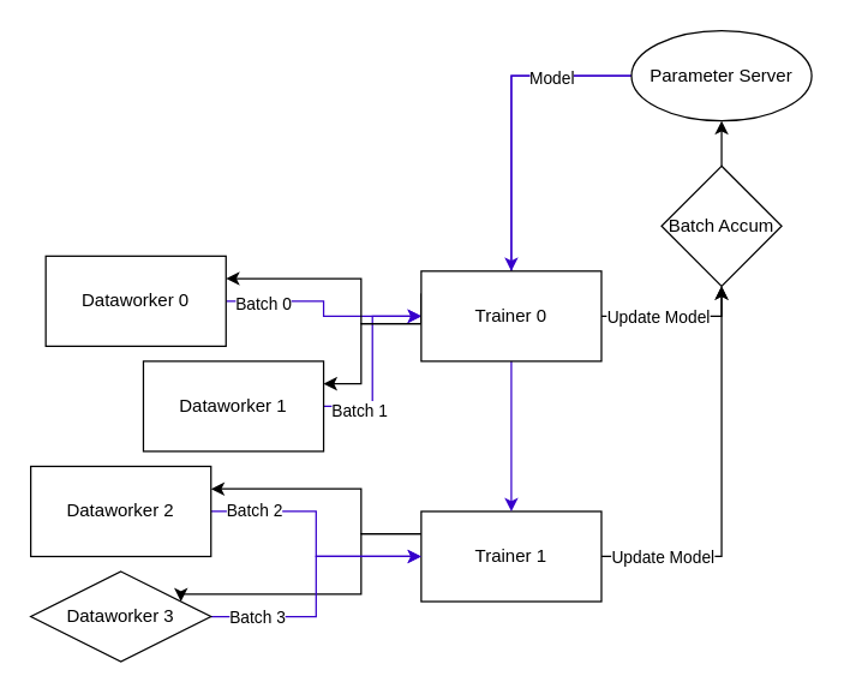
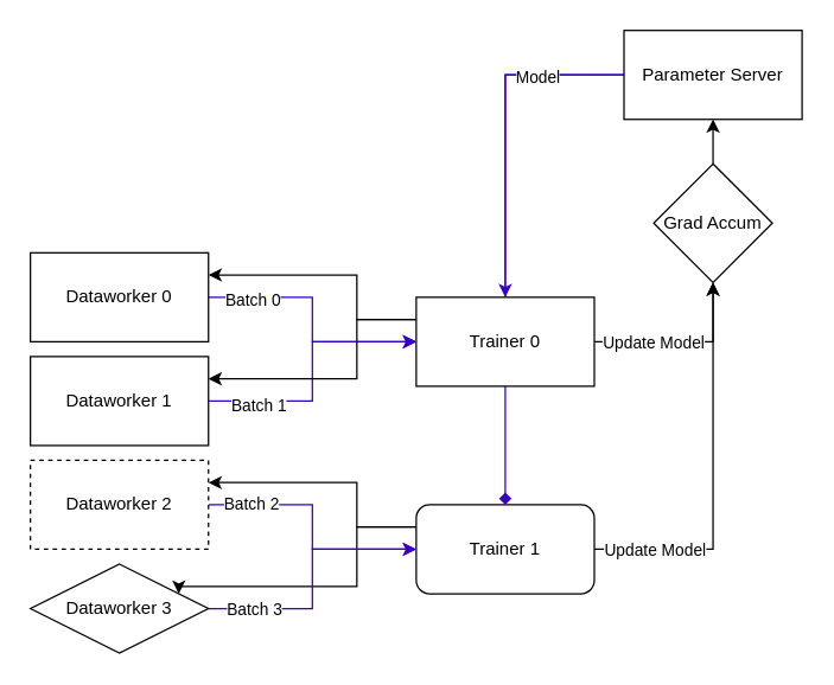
  <mxCell id="0" />
  <mxCell id="1" parent="0" />
  <mxCell id="2" style="edgeStyle=orthogonalEdgeStyle;rounded=0;orthogonalLoop=1;jettySize=auto;html=1;exitX=1;exitY=0.5;exitDx=0;exitDy=0;entryX=0.5;entryY=1;entryDx=0;entryDy=0;" edge="1" parent="1" source="6" target="29"><mxGeometry relative="1" as="geometry"><mxPoint x="480" y="160" as="targetPoint" /><Array as="points"><mxPoint x="480" y="370" /></Array></mxGeometry></mxCell>
  <mxCell id="3" value="Update Model" style="edgeLabel;html=1;align=center;verticalAlign=middle;resizable=0;points=[];" vertex="1" connectable="0" parent="2"><mxGeometry x="-0.811" y="-1" relative="1" as="geometry"><mxPoint x="15" y="-1" as="offset" /></mxGeometry></mxCell>
  <mxCell id="4" style="edgeStyle=orthogonalEdgeStyle;rounded=0;orthogonalLoop=1;jettySize=auto;html=1;exitX=0;exitY=0.25;exitDx=0;exitDy=0;entryX=1;entryY=0.25;entryDx=0;entryDy=0;" edge="1" parent="1" source="6" target="14"><mxGeometry relative="1" as="geometry"><Array as="points"><mxPoint x="240" y="355" /><mxPoint x="240" y="325" /></Array></mxGeometry></mxCell>
  <mxCell id="5" style="edgeStyle=orthogonalEdgeStyle;rounded=0;orthogonalLoop=1;jettySize=auto;html=1;exitX=0;exitY=0.25;exitDx=0;exitDy=0;entryX=1;entryY=0.25;entryDx=0;entryDy=0;" edge="1" parent="1" source="6" target="11"><mxGeometry relative="1" as="geometry"><Array as="points"><mxPoint x="240" y="355" /><mxPoint x="240" y="395" /></Array></mxGeometry></mxCell>
- <mxCell id="6" value="Trainer 1" style="rounded=0;whiteSpace=wrap;html=1;" vertex="1" parent="1"><mxGeometry x="280" y="340" width="120" height="60" as="geometry" /></mxCell>
+ <mxCell id="6" value="Trainer 1" style="whiteSpace=wrap;html=1;rounded=1;" vertex="1" parent="1"><mxGeometry x="280" y="340" width="120" height="60" as="geometry" /></mxCell>
  <mxCell id="7" style="edgeStyle=orthogonalEdgeStyle;rounded=0;orthogonalLoop=1;jettySize=auto;html=1;exitX=1;exitY=0.5;exitDx=0;exitDy=0;entryX=0.5;entryY=1;entryDx=0;entryDy=0;" edge="1" parent="1" source="27" target="29"><mxGeometry relative="1" as="geometry"><mxPoint x="480" y="150" as="targetPoint" /></mxGeometry></mxCell>
  <mxCell id="8" value="Update Model" style="edgeLabel;html=1;align=center;verticalAlign=middle;resizable=0;points=[];" vertex="1" connectable="0" parent="7"><mxGeometry x="-0.81" relative="1" as="geometry"><mxPoint x="28" as="offset" /></mxGeometry></mxCell>
  <mxCell id="9" style="edgeStyle=orthogonalEdgeStyle;rounded=0;orthogonalLoop=1;jettySize=auto;html=1;entryX=0;entryY=0.5;entryDx=0;entryDy=0;fillColor=#6a00ff;strokeColor=#3700CC;" edge="1" parent="1" source="11" target="6"><mxGeometry relative="1" as="geometry"><mxPoint x="260" y="380" as="targetPoint" /><Array as="points"><mxPoint x="210" y="410" /><mxPoint x="210" y="370" /></Array></mxGeometry></mxCell>
  <mxCell id="10" value="Batch 3" style="edgeLabel;html=1;align=center;verticalAlign=middle;resizable=0;points=[];" vertex="1" connectable="0" parent="9"><mxGeometry x="-0.734" relative="1" as="geometry"><mxPoint x="6" as="offset" /></mxGeometry></mxCell>
  <mxCell id="11" value="Dataworker 3" style="rhombus;whiteSpace=wrap;html=1;" vertex="1" parent="1"><mxGeometry x="20" y="380" width="120" height="60" as="geometry" /></mxCell>
  <mxCell id="12" style="edgeStyle=orthogonalEdgeStyle;rounded=0;orthogonalLoop=1;jettySize=auto;html=1;entryX=0;entryY=0.5;entryDx=0;entryDy=0;fillColor=#6a00ff;strokeColor=#3700CC;" edge="1" parent="1" source="14" target="6"><mxGeometry relative="1" as="geometry" /></mxCell>
  <mxCell id="13" value="&lt;div&gt;Batch 2&lt;/div&gt;" style="edgeLabel;html=1;align=center;verticalAlign=middle;resizable=0;points=[];" vertex="1" connectable="0" parent="12"><mxGeometry x="-0.669" y="1" relative="1" as="geometry"><mxPoint as="offset" /></mxGeometry></mxCell>
- <mxCell id="14" value="Dataworker 2" style="rounded=0;whiteSpace=wrap;html=1;" vertex="1" parent="1"><mxGeometry x="20" y="310" width="120" height="60" as="geometry" /></mxCell>
+ <mxCell id="14" value="Dataworker 2" style="rounded=0;whiteSpace=wrap;html=1;dashed=1;" vertex="1" parent="1"><mxGeometry x="20" y="310" width="120" height="60" as="geometry" /></mxCell>
  <mxCell id="15" style="edgeStyle=orthogonalEdgeStyle;rounded=0;orthogonalLoop=1;jettySize=auto;html=1;entryX=0;entryY=0.5;entryDx=0;entryDy=0;fillColor=#6a00ff;strokeColor=#3700CC;" edge="1" parent="1" source="17" target="27"><mxGeometry relative="1" as="geometry"><mxPoint x="260" y="280" as="targetPoint" /></mxGeometry></mxCell>
  <mxCell id="16" value="Batch 1" style="edgeLabel;html=1;align=center;verticalAlign=middle;resizable=0;points=[];" vertex="1" connectable="0" parent="15"><mxGeometry x="-0.634" y="-2" relative="1" as="geometry"><mxPoint as="offset" /></mxGeometry></mxCell>
- <mxCell id="17" value="Dataworker 1" style="rounded=0;whiteSpace=wrap;html=1;" vertex="1" parent="1"><mxGeometry x="95" y="240" width="120" height="60" as="geometry" /></mxCell>
+ <mxCell id="17" value="Dataworker 1" style="rounded=0;whiteSpace=wrap;html=1;" vertex="1" parent="1"><mxGeometry x="20" y="240" width="120" height="60" as="geometry" /></mxCell>
  <mxCell id="18" style="edgeStyle=orthogonalEdgeStyle;rounded=0;orthogonalLoop=1;jettySize=auto;html=1;entryX=0;entryY=0.5;entryDx=0;entryDy=0;fillColor=#6a00ff;strokeColor=#3700CC;" edge="1" parent="1" source="21" target="27"><mxGeometry relative="1" as="geometry" /></mxCell>
  <mxCell id="19" value="Batch 0" style="edgeLabel;html=1;align=center;verticalAlign=middle;resizable=0;points=[];" vertex="1" connectable="0" parent="18"><mxGeometry x="-0.661" y="-1" relative="1" as="geometry"><mxPoint as="offset" /></mxGeometry></mxCell>
- <mxCell id="20" style="edgeStyle=orthogonalEdgeStyle;rounded=0;orthogonalLoop=1;jettySize=auto;html=1;entryX=0.5;entryY=0;entryDx=0;entryDy=0;strokeColor=#3700CC;fillColor=#6a00ff;" edge="1" parent="1" source="24" target="6"><mxGeometry relative="1" as="geometry" /></mxCell>
- <mxCell id="21" value="Dataworker 0" style="rounded=0;whiteSpace=wrap;html=1;" vertex="1" parent="1"><mxGeometry x="30" y="170" width="120" height="60" as="geometry" /></mxCell>
+ <mxCell id="20" style="edgeStyle=orthogonalEdgeStyle;rounded=0;orthogonalLoop=1;jettySize=auto;html=1;entryX=0.5;entryY=0;entryDx=0;entryDy=0;strokeColor=#3700CC;fillColor=#6a00ff;endArrow=diamond;" edge="1" parent="1" source="24" target="6"><mxGeometry relative="1" as="geometry" /></mxCell>
+ <mxCell id="21" value="Dataworker 0" style="rounded=0;whiteSpace=wrap;html=1;" vertex="1" parent="1"><mxGeometry x="20" y="170" width="120" height="60" as="geometry" /></mxCell>
  <mxCell id="22" style="edgeStyle=orthogonalEdgeStyle;rounded=0;orthogonalLoop=1;jettySize=auto;html=1;strokeColor=#3700CC;fillColor=#6a00ff;" edge="1" parent="1" source="24" target="27"><mxGeometry relative="1" as="geometry" /></mxCell>
  <mxCell id="23" value="Model" style="edgeLabel;html=1;align=center;verticalAlign=middle;resizable=0;points=[];" vertex="1" connectable="0" parent="22"><mxGeometry x="-0.489" y="1" relative="1" as="geometry"><mxPoint as="offset" /></mxGeometry></mxCell>
- <mxCell id="24" value="Parameter Server" style="ellipse;whiteSpace=wrap;html=1;" vertex="1" parent="1"><mxGeometry x="420" y="20" width="120" height="60" as="geometry" /></mxCell>
+ <mxCell id="24" value="Parameter Server" style="rounded=0;whiteSpace=wrap;html=1;" vertex="1" parent="1"><mxGeometry x="420" y="20" width="120" height="60" as="geometry" /></mxCell>
  <mxCell id="25" style="edgeStyle=orthogonalEdgeStyle;rounded=0;orthogonalLoop=1;jettySize=auto;html=1;exitX=0;exitY=0.25;exitDx=0;exitDy=0;entryX=1;entryY=0.25;entryDx=0;entryDy=0;" edge="1" parent="1" source="27" target="21"><mxGeometry relative="1" as="geometry"><Array as="points"><mxPoint x="240" y="215" /><mxPoint x="240" y="185" /></Array></mxGeometry></mxCell>
  <mxCell id="26" style="edgeStyle=orthogonalEdgeStyle;rounded=0;orthogonalLoop=1;jettySize=auto;html=1;exitX=0;exitY=0.25;exitDx=0;exitDy=0;entryX=1;entryY=0.25;entryDx=0;entryDy=0;" edge="1" parent="1" source="27" target="17"><mxGeometry relative="1" as="geometry"><Array as="points"><mxPoint x="240" y="215" /><mxPoint x="240" y="255" /></Array></mxGeometry></mxCell>
- <mxCell id="27" value="Trainer 0" style="rounded=0;whiteSpace=wrap;html=1;" vertex="1" parent="1"><mxGeometry x="280" y="180" width="120" height="60" as="geometry" /></mxCell>
+ <mxCell id="27" value="Trainer 0" style="rounded=0;whiteSpace=wrap;html=1;" vertex="1" parent="1"><mxGeometry x="280" y="200" width="120" height="60" as="geometry" /></mxCell>
  <mxCell id="28" style="edgeStyle=orthogonalEdgeStyle;rounded=0;orthogonalLoop=1;jettySize=auto;html=1;exitX=0.5;exitY=0;exitDx=0;exitDy=0;entryX=0.5;entryY=1;entryDx=0;entryDy=0;" edge="1" parent="1" source="29" target="24"><mxGeometry relative="1" as="geometry" /></mxCell>
- <mxCell id="29" value="Batch Accum" style="rhombus;whiteSpace=wrap;html=1;" vertex="1" parent="1"><mxGeometry x="440" y="110" width="80" height="80" as="geometry" /></mxCell>
+ <mxCell id="29" value="Grad Accum" style="rhombus;whiteSpace=wrap;html=1;" vertex="1" parent="1"><mxGeometry x="440" y="110" width="80" height="80" as="geometry" /></mxCell>
